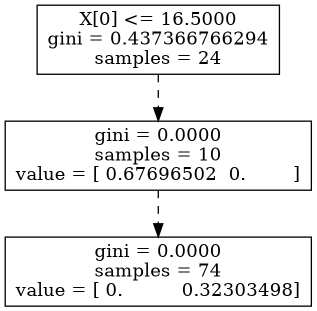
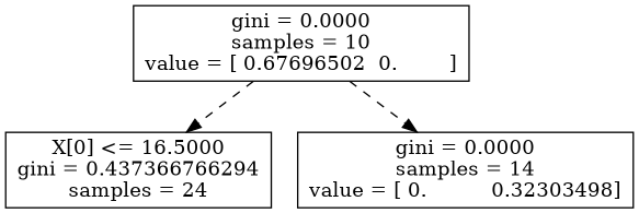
  digraph {
    node [shape=box]
    edge [style=dashed]
    n1 [label="X[0] <= 16.5000\ngini = 0.437366766294\nsamples = 24"]
    n2 [label="gini = 0.0000\nsamples = 10\nvalue = [ 0.67696502  0.        ]"]
-   n3 [label="gini = 0.0000\nsamples = 74\nvalue = [ 0.          0.32303498]"]
-   n1 -> n2
+   n3 [label="gini = 0.0000\nsamples = 14\nvalue = [ 0.          0.32303498]"]
+   n2 -> n1
    n2 -> n3
  }
